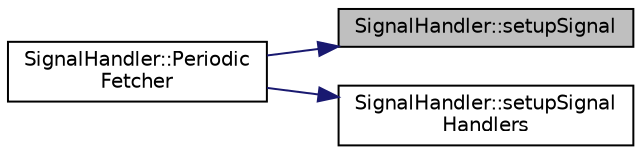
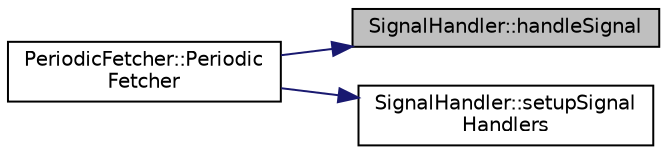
  digraph {
    rankdir=RL
    node [color=black fillcolor=white fontname=Helvetica fontsize=10 shape=record style=filled]
    edge [color=midnightblue dir=back fontname=Helvetica fontsize=10 labelfontname=Helvetica labelfontsize=10 style=solid]
-   n1 [fillcolor=grey75 fontcolor=black height=0.2 label="SignalHandler::setupSignal" width=0.4]
-   n2 [height=0.2 label="SignalHandler::Periodic\lFetcher" width=0.4]
+   n1 [fillcolor=grey75 fontcolor=black height=0.2 label="SignalHandler::handleSignal" width=0.4]
+   n2 [height=0.2 label="PeriodicFetcher::Periodic\lFetcher" width=0.4]
    n3 [height=0.2 label="SignalHandler::setupSignal\lHandlers" width=0.4]
    n1 -> n2
    n3 -> n2
  }
